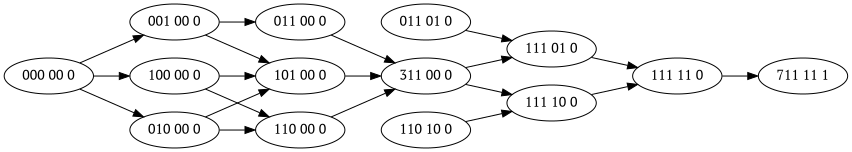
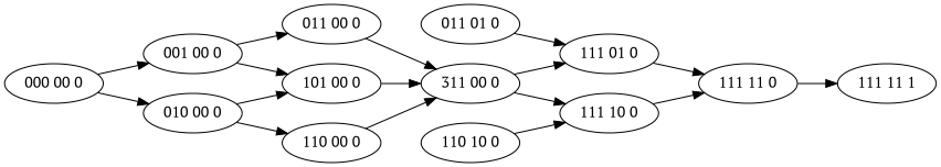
  digraph {
    fontname="PT Serif"
    rankdir=LR
    node [fontname="PT Serif"]
    edge [fontname="PT Serif"]
    "000 00 0"
    "001 00 0"
    "010 00 0"
-   "100 00 0"
    "011 00 0"
    "101 00 0"
    "110 00 0"
    n8 [label="311 00 0"]
    "011 01 0"
    "111 01 0"
    "111 10 0"
    "110 10 0"
    "111 11 0"
-   "111 11 1" [label="711 11 1"]
+   "111 11 1"
    "000 00 0" -> "001 00 0"
    "000 00 0" -> "010 00 0"
-   "000 00 0" -> "100 00 0"
    "001 00 0" -> "011 00 0"
    "001 00 0" -> "101 00 0"
    "010 00 0" -> "101 00 0"
    "010 00 0" -> "110 00 0"
-   "100 00 0" -> "101 00 0"
-   "100 00 0" -> "110 00 0"
    "011 00 0" -> n8
    "101 00 0" -> n8
    "110 00 0" -> n8
    n8 -> "111 01 0"
    n8 -> "111 10 0"
    "011 01 0" -> "111 01 0"
    "111 01 0" -> "111 11 0"
    "111 10 0" -> "111 11 0"
    "110 10 0" -> "111 10 0"
    "111 11 0" -> "111 11 1"
  }
